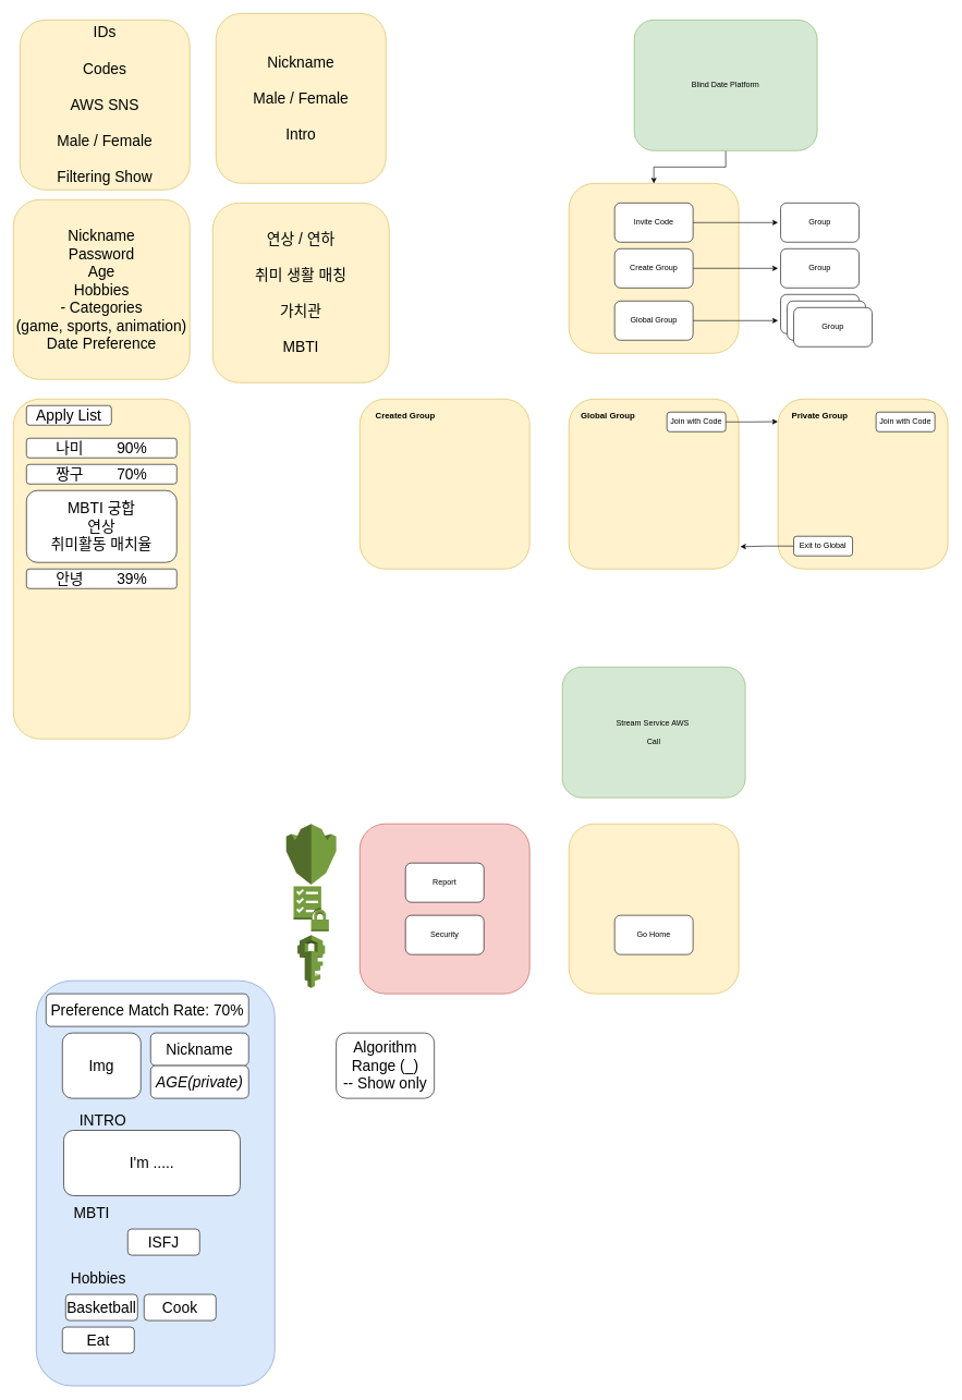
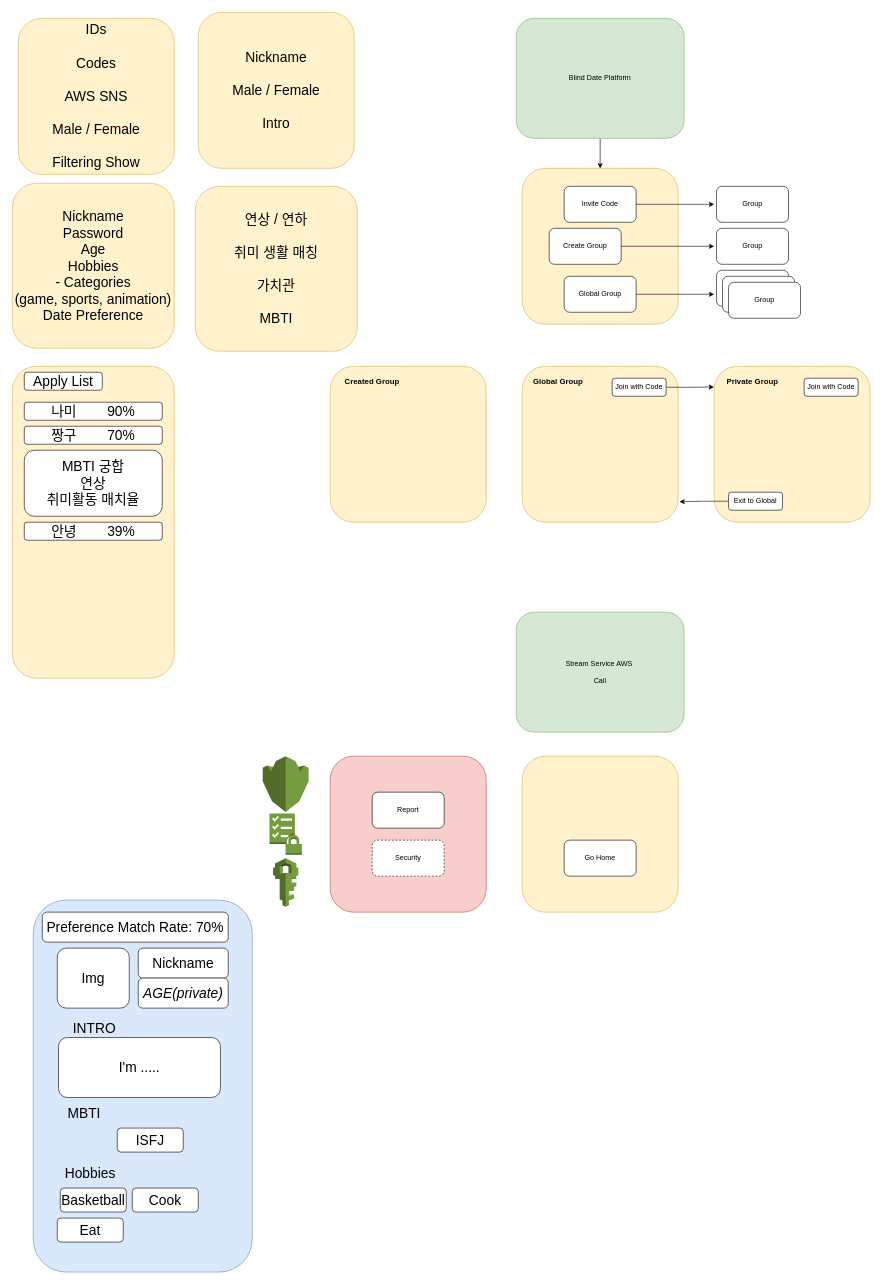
  <mxCell id="0" />
  <mxCell id="1" parent="0" />
  <mxCell id="2" value="" style="rounded=1;whiteSpace=wrap;html=1;fillColor=#fff2cc;strokeColor=#d6b656;" parent="1" vertex="1"><mxGeometry x="870" y="280" width="260" height="260" as="geometry" /></mxCell>
  <mxCell id="3" value="Group" style="rounded=1;whiteSpace=wrap;html=1;" parent="1" vertex="1"><mxGeometry x="1194" y="450" width="120" height="60" as="geometry" /></mxCell>
  <mxCell id="4" style="edgeStyle=orthogonalEdgeStyle;rounded=0;orthogonalLoop=1;jettySize=auto;html=1;entryX=0.5;entryY=0;entryDx=0;entryDy=0;" parent="1" source="5" target="2" edge="1"><mxGeometry relative="1" as="geometry" /></mxCell>
- <mxCell id="5" value="Blind Date Platform" style="rounded=1;whiteSpace=wrap;html=1;fillColor=#d5e8d4;strokeColor=#82b366;" parent="1" vertex="1"><mxGeometry x="970" y="30" width="280" height="200" as="geometry" /></mxCell>
+ <mxCell id="5" value="Blind Date Platform" style="rounded=1;whiteSpace=wrap;html=1;fillColor=#d5e8d4;strokeColor=#82b366;" parent="1" vertex="1"><mxGeometry x="860" y="30" width="280" height="200" as="geometry" /></mxCell>
  <mxCell id="6" value="Group" style="rounded=1;whiteSpace=wrap;html=1;" parent="1" vertex="1"><mxGeometry x="1204" y="460" width="120" height="60" as="geometry" /></mxCell>
  <mxCell id="7" value="Group" style="rounded=1;whiteSpace=wrap;html=1;" parent="1" vertex="1"><mxGeometry x="1214" y="470" width="120" height="60" as="geometry" /></mxCell>
  <mxCell id="8" style="edgeStyle=orthogonalEdgeStyle;rounded=0;orthogonalLoop=1;jettySize=auto;html=1;" parent="1" source="9" edge="1"><mxGeometry relative="1" as="geometry"><mxPoint x="1190" y="340" as="targetPoint" /></mxGeometry></mxCell>
  <mxCell id="9" value="Invite Code" style="rounded=1;whiteSpace=wrap;html=1;" parent="1" vertex="1"><mxGeometry x="940" y="310" width="120" height="60" as="geometry" /></mxCell>
  <mxCell id="10" style="edgeStyle=orthogonalEdgeStyle;rounded=0;orthogonalLoop=1;jettySize=auto;html=1;" parent="1" source="11" edge="1"><mxGeometry relative="1" as="geometry"><mxPoint x="1190" y="490" as="targetPoint" /><Array as="points" /></mxGeometry></mxCell>
  <mxCell id="11" value="Global Group" style="rounded=1;whiteSpace=wrap;html=1;" parent="1" vertex="1"><mxGeometry x="940" y="460" width="120" height="60" as="geometry" /></mxCell>
  <mxCell id="12" value="Group" style="rounded=1;whiteSpace=wrap;html=1;" parent="1" vertex="1"><mxGeometry x="1194" y="310" width="120" height="60" as="geometry" /></mxCell>
  <mxCell id="13" style="edgeStyle=orthogonalEdgeStyle;rounded=0;orthogonalLoop=1;jettySize=auto;html=1;" parent="1" source="14" edge="1"><mxGeometry relative="1" as="geometry"><mxPoint x="1190" y="410" as="targetPoint" /></mxGeometry></mxCell>
- <mxCell id="14" value="Create Group" style="rounded=1;whiteSpace=wrap;html=1;" parent="1" vertex="1"><mxGeometry x="940" y="380" width="120" height="60" as="geometry" /></mxCell>
+ <mxCell id="14" value="Create Group" style="rounded=1;whiteSpace=wrap;html=1;" parent="1" vertex="1"><mxGeometry x="915" y="380" width="120" height="60" as="geometry" /></mxCell>
  <mxCell id="15" value="Group" style="rounded=1;whiteSpace=wrap;html=1;" parent="1" vertex="1"><mxGeometry x="1194" y="380" width="120" height="60" as="geometry" /></mxCell>
  <mxCell id="16" value="" style="rounded=1;whiteSpace=wrap;html=1;fillColor=#fff2cc;strokeColor=#d6b656;" parent="1" vertex="1"><mxGeometry x="870" y="610" width="260" height="260" as="geometry" /></mxCell>
  <mxCell id="17" value="Global Group" style="text;html=1;strokeColor=none;fillColor=none;align=center;verticalAlign=middle;whiteSpace=wrap;rounded=0;fontSize=13;fontStyle=1" parent="1" vertex="1"><mxGeometry x="880" y="620" width="100" height="30" as="geometry" /></mxCell>
  <mxCell id="18" value="" style="rounded=1;whiteSpace=wrap;html=1;fillColor=#fff2cc;strokeColor=#d6b656;" parent="1" vertex="1"><mxGeometry x="1190" y="610" width="260" height="260" as="geometry" /></mxCell>
  <mxCell id="19" style="edgeStyle=orthogonalEdgeStyle;rounded=0;orthogonalLoop=1;jettySize=auto;html=1;entryX=-0.001;entryY=0.133;entryDx=0;entryDy=0;entryPerimeter=0;fontSize=13;" parent="1" source="20" target="18" edge="1"><mxGeometry relative="1" as="geometry" /></mxCell>
  <mxCell id="20" value="Join with Code" style="rounded=1;whiteSpace=wrap;html=1;" parent="1" vertex="1"><mxGeometry x="1020" y="630" width="90" height="30" as="geometry" /></mxCell>
  <mxCell id="21" value="Private Group" style="text;html=1;strokeColor=none;fillColor=none;align=center;verticalAlign=middle;whiteSpace=wrap;rounded=0;fontSize=13;fontStyle=1" parent="1" vertex="1"><mxGeometry x="1204" y="620" width="100" height="30" as="geometry" /></mxCell>
  <mxCell id="22" value="Join with Code" style="rounded=1;whiteSpace=wrap;html=1;" parent="1" vertex="1"><mxGeometry x="1340" y="630" width="90" height="30" as="geometry" /></mxCell>
  <mxCell id="23" style="edgeStyle=orthogonalEdgeStyle;rounded=0;orthogonalLoop=1;jettySize=auto;html=1;entryX=1.009;entryY=0.869;entryDx=0;entryDy=0;entryPerimeter=0;fontSize=13;" parent="1" source="24" target="16" edge="1"><mxGeometry relative="1" as="geometry" /></mxCell>
  <mxCell id="24" value="Exit to Global" style="rounded=1;whiteSpace=wrap;html=1;" parent="1" vertex="1"><mxGeometry x="1214" y="820" width="90" height="30" as="geometry" /></mxCell>
  <mxCell id="25" value="" style="rounded=1;whiteSpace=wrap;html=1;fillColor=#fff2cc;strokeColor=#d6b656;" parent="1" vertex="1"><mxGeometry x="550" y="610" width="260" height="260" as="geometry" /></mxCell>
  <mxCell id="26" value="Created Group" style="text;html=1;strokeColor=none;fillColor=none;align=center;verticalAlign=middle;whiteSpace=wrap;rounded=0;fontSize=13;fontStyle=1" parent="1" vertex="1"><mxGeometry x="570" y="620" width="100" height="30" as="geometry" /></mxCell>
  <mxCell id="27" value="" style="rounded=1;whiteSpace=wrap;html=1;fillColor=#fff2cc;strokeColor=#d6b656;" vertex="1" parent="1"><mxGeometry x="870" y="1260" width="260" height="260" as="geometry" /></mxCell>
  <mxCell id="28" value="Stream Service AWS&amp;nbsp;&lt;br&gt;&lt;br&gt;Call" style="rounded=1;whiteSpace=wrap;html=1;fillColor=#d5e8d4;strokeColor=#82b366;" vertex="1" parent="1"><mxGeometry x="860" y="1020" width="280" height="200" as="geometry" /></mxCell>
  <mxCell id="29" value="Go Home" style="rounded=1;whiteSpace=wrap;html=1;" vertex="1" parent="1"><mxGeometry x="940" y="1400" width="120" height="60" as="geometry" /></mxCell>
  <mxCell id="30" value="" style="rounded=1;whiteSpace=wrap;html=1;fillColor=#f8cecc;strokeColor=#b85450;" vertex="1" parent="1"><mxGeometry x="550" y="1260" width="260" height="260" as="geometry" /></mxCell>
  <mxCell id="31" value="Report" style="rounded=1;whiteSpace=wrap;html=1;" vertex="1" parent="1"><mxGeometry x="620" y="1320" width="120" height="60" as="geometry" /></mxCell>
- <mxCell id="32" value="Security" style="rounded=1;whiteSpace=wrap;html=1;" vertex="1" parent="1"><mxGeometry x="620" y="1400" width="120" height="60" as="geometry" /></mxCell>
+ <mxCell id="32" value="Security" style="rounded=1;whiteSpace=wrap;html=1;dashed=1;" vertex="1" parent="1"><mxGeometry x="620" y="1400" width="120" height="60" as="geometry" /></mxCell>
  <mxCell id="33" value="" style="outlineConnect=0;dashed=0;verticalLabelPosition=bottom;verticalAlign=top;align=center;html=1;shape=mxgraph.aws3.checklist_security;fillColor=#759C3E;gradientColor=none;" vertex="1" parent="1"><mxGeometry x="448.75" y="1355.5" width="54" height="69" as="geometry" /></mxCell>
  <mxCell id="34" value="" style="outlineConnect=0;dashed=0;verticalLabelPosition=bottom;verticalAlign=top;align=center;html=1;shape=mxgraph.aws3.iam;fillColor=#759C3E;gradientColor=none;" vertex="1" parent="1"><mxGeometry x="454.75" y="1430" width="42" height="81" as="geometry" /></mxCell>
  <mxCell id="35" value="" style="outlineConnect=0;dashed=0;verticalLabelPosition=bottom;verticalAlign=top;align=center;html=1;shape=mxgraph.aws3.kms;fillColor=#759C3E;gradientColor=none;" vertex="1" parent="1"><mxGeometry x="437.5" y="1260" width="76.5" height="93" as="geometry" /></mxCell>
  <mxCell id="36" value="IDs&lt;br style=&quot;font-size: 23px;&quot;&gt;&lt;br style=&quot;font-size: 23px;&quot;&gt;Codes&lt;br style=&quot;font-size: 23px;&quot;&gt;&lt;br&gt;AWS SNS&lt;br&gt;&lt;br&gt;Male / Female&lt;br&gt;&lt;br&gt;Filtering Show" style="rounded=1;whiteSpace=wrap;html=1;fillColor=#fff2cc;strokeColor=#d6b656;fontSize=23;" vertex="1" parent="1"><mxGeometry x="30" y="30" width="260" height="260" as="geometry" /></mxCell>
  <mxCell id="37" value="Nickname&lt;br&gt;&lt;br&gt;Male / Female&lt;br&gt;&lt;br&gt;Intro" style="rounded=1;whiteSpace=wrap;html=1;fillColor=#fff2cc;strokeColor=#d6b656;fontSize=23;" vertex="1" parent="1"><mxGeometry x="330" y="20" width="260" height="260" as="geometry" /></mxCell>
  <mxCell id="38" value="Nickname&lt;br&gt;Password&lt;br&gt;Age&lt;br&gt;Hobbies&lt;br&gt;- Categories&lt;br&gt;(game, sports, animation)&lt;br&gt;Date Preference&lt;br&gt;" style="rounded=1;whiteSpace=wrap;html=1;fillColor=#fff2cc;strokeColor=#d6b656;fontSize=23;" vertex="1" parent="1"><mxGeometry x="20" y="305" width="270" height="275" as="geometry" /></mxCell>
  <mxCell id="39" value="연상 / 연하&lt;br&gt;&lt;br&gt;취미 생활 매칭&lt;br&gt;&lt;br&gt;가치관&lt;br&gt;&lt;br&gt;MBTI" style="rounded=1;whiteSpace=wrap;html=1;fillColor=#fff2cc;strokeColor=#d6b656;fontSize=23;" vertex="1" parent="1"><mxGeometry x="325" y="310" width="270" height="275" as="geometry" /></mxCell>
  <mxCell id="40" value="" style="rounded=1;whiteSpace=wrap;html=1;fillColor=#fff2cc;strokeColor=#d6b656;fontSize=23;" vertex="1" parent="1"><mxGeometry x="20" y="610" width="270" height="520" as="geometry" /></mxCell>
  <mxCell id="41" value="Apply List" style="rounded=1;whiteSpace=wrap;html=1;fontSize=23;" vertex="1" parent="1"><mxGeometry x="40" y="620" width="130" height="30" as="geometry" /></mxCell>
  <mxCell id="42" value="나미&amp;nbsp; &amp;nbsp; &amp;nbsp; &amp;nbsp; 90%" style="rounded=1;whiteSpace=wrap;html=1;fontSize=23;" vertex="1" parent="1"><mxGeometry x="40" y="670" width="230" height="30" as="geometry" /></mxCell>
  <mxCell id="43" value="짱구&amp;nbsp; &amp;nbsp; &amp;nbsp; &amp;nbsp; 70%" style="rounded=1;whiteSpace=wrap;html=1;fontSize=23;" vertex="1" parent="1"><mxGeometry x="40" y="710" width="230" height="30" as="geometry" /></mxCell>
  <mxCell id="44" value="MBTI 궁합&lt;br&gt;연상&lt;br&gt;취미활동 매치율" style="rounded=1;whiteSpace=wrap;html=1;fontSize=23;" vertex="1" parent="1"><mxGeometry x="40" y="750" width="230" height="110" as="geometry" /></mxCell>
  <mxCell id="45" value="안녕&amp;nbsp; &amp;nbsp; &amp;nbsp; &amp;nbsp; 39%" style="rounded=1;whiteSpace=wrap;html=1;fontSize=23;" vertex="1" parent="1"><mxGeometry x="40" y="870" width="230" height="30" as="geometry" /></mxCell>
  <mxCell id="46" value="" style="rounded=1;whiteSpace=wrap;html=1;fillColor=#dae8fc;strokeColor=#6c8ebf;fontSize=23;" vertex="1" parent="1"><mxGeometry x="55" y="1500" width="365" height="620" as="geometry" /></mxCell>
  <mxCell id="47" value="Img" style="rounded=1;whiteSpace=wrap;html=1;fontSize=23;" vertex="1" parent="1"><mxGeometry x="95" y="1580" width="120" height="100" as="geometry" /></mxCell>
  <mxCell id="48" value="Nickname&lt;span style=&quot;color: rgba(0, 0, 0, 0); font-family: monospace; font-size: 0px; text-align: start;&quot;&gt;A%3CmxGraphModel%3E%3Croot%3E%3CmxCell%20id%3D%220%22%2F%3E%3CmxCell%20id%3D%221%22%20parent%3D%220%22%2F%3E%3CmxCell%20id%3D%222%22%20value%3D%22%22%20style%3D%22rounded%3D1%3BwhiteSpace%3Dwrap%3Bhtml%3D1%3BfontSize%3D23%3B%22%20vertex%3D%221%22%20parent%3D%221%22%3E%3CmxGeometry%20x%3D%22-685%22%20y%3D%221570%22%20width%3D%22120%22%20height%3D%22100%22%20as%3D%22geometry%22%2F%3E%3C%2FmxCell%3E%3C%2Froot%3E%3C%2FmxGraphModel%3E&lt;/span&gt;" style="rounded=1;whiteSpace=wrap;html=1;fontSize=23;" vertex="1" parent="1"><mxGeometry x="230" y="1580" width="150" height="50" as="geometry" /></mxCell>
  <mxCell id="49" value="ISFJ" style="rounded=1;whiteSpace=wrap;html=1;fontSize=23;" vertex="1" parent="1"><mxGeometry x="195" y="1880" width="110" height="40" as="geometry" /></mxCell>
  <mxCell id="50" value="MBTI" style="text;html=1;strokeColor=none;fillColor=none;align=center;verticalAlign=middle;whiteSpace=wrap;rounded=0;fontSize=23;" vertex="1" parent="1"><mxGeometry x="85" y="1840" width="110" height="30" as="geometry" /></mxCell>
  <mxCell id="51" value="Hobbies" style="text;html=1;strokeColor=none;fillColor=none;align=center;verticalAlign=middle;whiteSpace=wrap;rounded=0;fontSize=23;" vertex="1" parent="1"><mxGeometry x="95" y="1940" width="110" height="30" as="geometry" /></mxCell>
  <mxCell id="52" value="Basketball" style="rounded=1;whiteSpace=wrap;html=1;fontSize=23;" vertex="1" parent="1"><mxGeometry x="100" y="1980" width="110" height="40" as="geometry" /></mxCell>
  <mxCell id="53" value="Cook" style="rounded=1;whiteSpace=wrap;html=1;fontSize=23;" vertex="1" parent="1"><mxGeometry x="220" y="1980" width="110" height="40" as="geometry" /></mxCell>
  <mxCell id="54" value="Eat" style="rounded=1;whiteSpace=wrap;html=1;fontSize=23;" vertex="1" parent="1"><mxGeometry x="95" y="2030" width="110" height="40" as="geometry" /></mxCell>
  <mxCell id="55" value="I'm ....." style="rounded=1;whiteSpace=wrap;html=1;fontSize=23;" vertex="1" parent="1"><mxGeometry x="97" y="1729" width="270" height="100" as="geometry" /></mxCell>
  <mxCell id="56" value="INTRO" style="text;html=1;strokeColor=none;fillColor=none;align=center;verticalAlign=middle;whiteSpace=wrap;rounded=0;fontSize=23;" vertex="1" parent="1"><mxGeometry x="102" y="1699" width="110" height="30" as="geometry" /></mxCell>
  <mxCell id="57" value="Preference Match Rate: 70%" style="rounded=1;whiteSpace=wrap;html=1;fontSize=23;" vertex="1" parent="1"><mxGeometry x="70" y="1520" width="310" height="50" as="geometry" /></mxCell>
  <mxCell id="58" value="AGE(private)" style="rounded=1;whiteSpace=wrap;html=1;fontSize=23;labelBorderColor=none;fontStyle=2" vertex="1" parent="1"><mxGeometry x="230" y="1630" width="150" height="50" as="geometry" /></mxCell>
- <mxCell id="59" value="Algorithm&lt;br&gt;Range (_)&lt;br&gt;-- Show only" style="rounded=1;whiteSpace=wrap;html=1;fontSize=23;" vertex="1" parent="1"><mxGeometry x="514" y="1580" width="150" height="100" as="geometry" /></mxCell>
